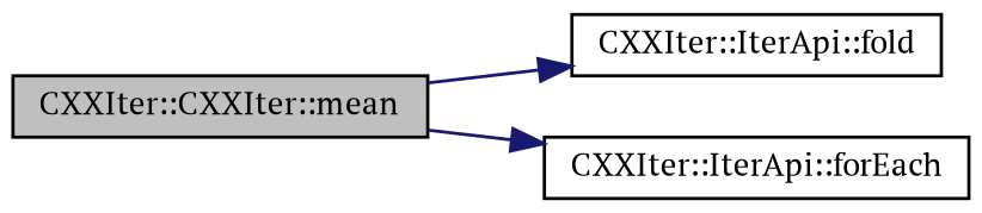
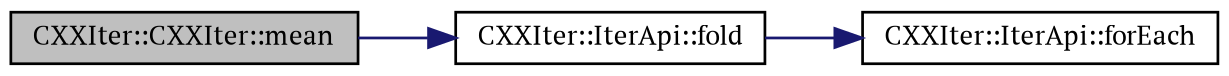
  digraph {
    fontname="PT Serif"
    rankdir=LR
    node [color=black fontname="PT Serif" fontsize=10 shape=record]
    edge [color=midnightblue fontname="PT Serif" fontsize=10 labelfontname=Helvetica labelfontsize=10 style=solid]
    n1 [fillcolor=grey75 fontcolor=black height=0.2 label="CXXIter::CXXIter::mean" style=filled width=0.4]
    n2 [height=0.2 label="CXXIter::IterApi::fold" width=0.4]
    n3 [height=0.2 label="CXXIter::IterApi::forEach" width=0.4]
    n1 -> n2
-   n1 -> n3
+   n2 -> n3
  }
